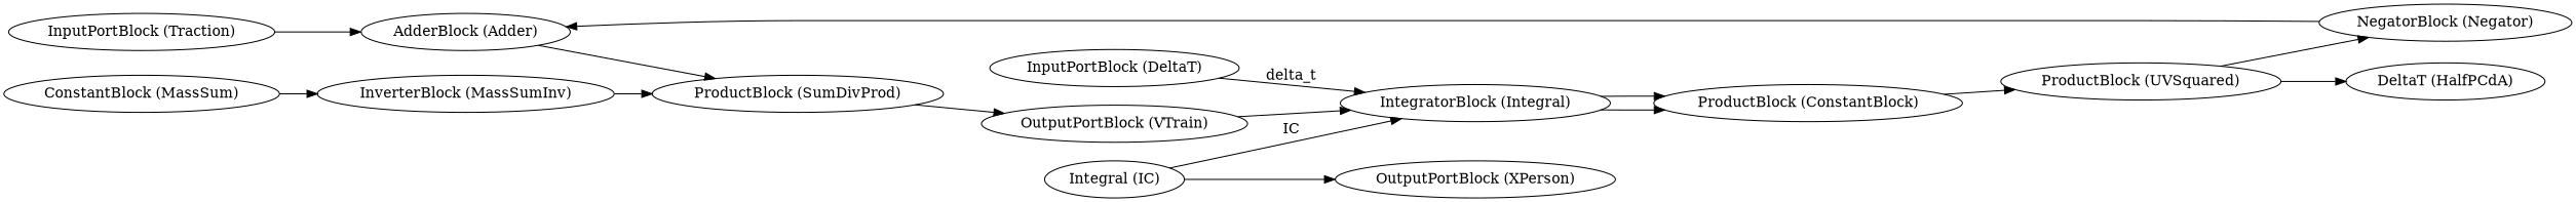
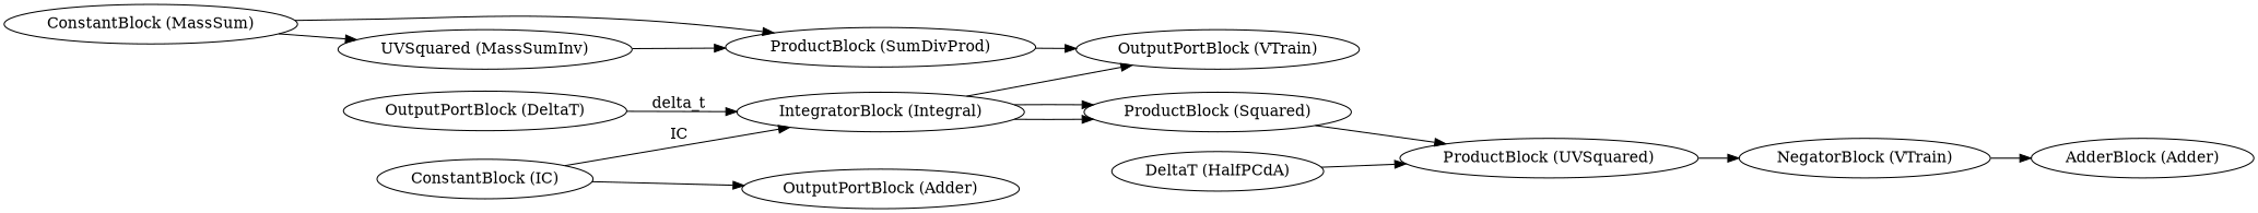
  digraph {
    rankdir=LR
-   n1 [label="InputPortBlock (Traction)"]
    n2 [label="AdderBlock (Adder)"]
    n3 [label="ProductBlock (SumDivProd)"]
-   n4 [label="InputPortBlock (DeltaT)"]
+   n4 [label="OutputPortBlock (DeltaT)"]
    n5 [label="IntegratorBlock (Integral)"]
    n6 [label="OutputPortBlock (VTrain)"]
-   n7 [label="ProductBlock (ConstantBlock)"]
+   n7 [label="ProductBlock (Squared)"]
    n8 [label="ProductBlock (UVSquared)"]
-   n9 [label="OutputPortBlock (XPerson)"]
-   n10 [label="Integral (IC)"]
+   n9 [label="OutputPortBlock (Adder)"]
+   n10 [label="ConstantBlock (IC)"]
    n11 [label="DeltaT (HalfPCdA)"]
-   n12 [label="NegatorBlock (Negator)"]
+   n12 [label="NegatorBlock (VTrain)"]
    n13 [label="ConstantBlock (MassSum)"]
-   n14 [label="InverterBlock (MassSumInv)"]
-   n1 -> n2
-   n2 -> n3
+   n14 [label="UVSquared (MassSumInv)"]
+   n13 -> n3
    n3 -> n6
    n4 -> n5 [label=delta_t]
-   n6 -> n5
+   n5 -> n6
    n5 -> n7
    n5 -> n7
    n7 -> n8
    n8 -> n12
    n10 -> n5 [label=IC]
    n10 -> n9
-   n8 -> n11
+   n11 -> n8
    n12 -> n2
    n13 -> n14
    n14 -> n3
  }
